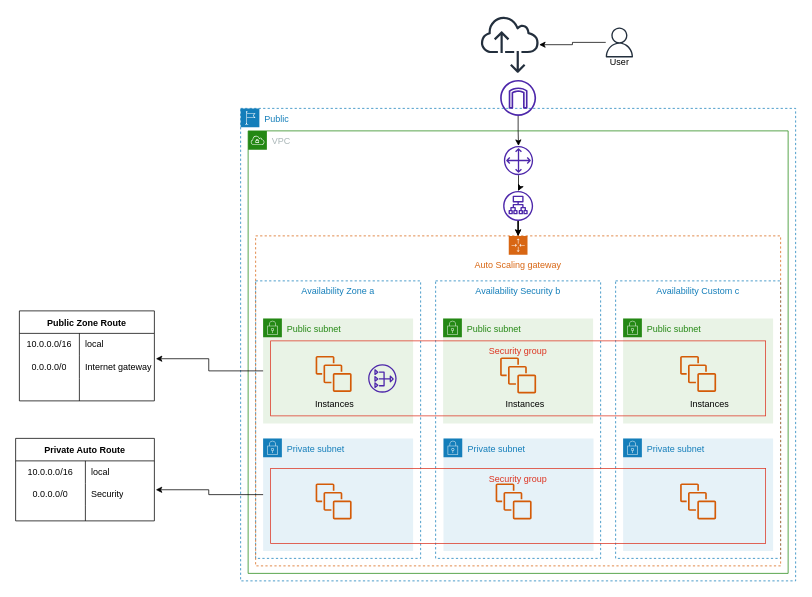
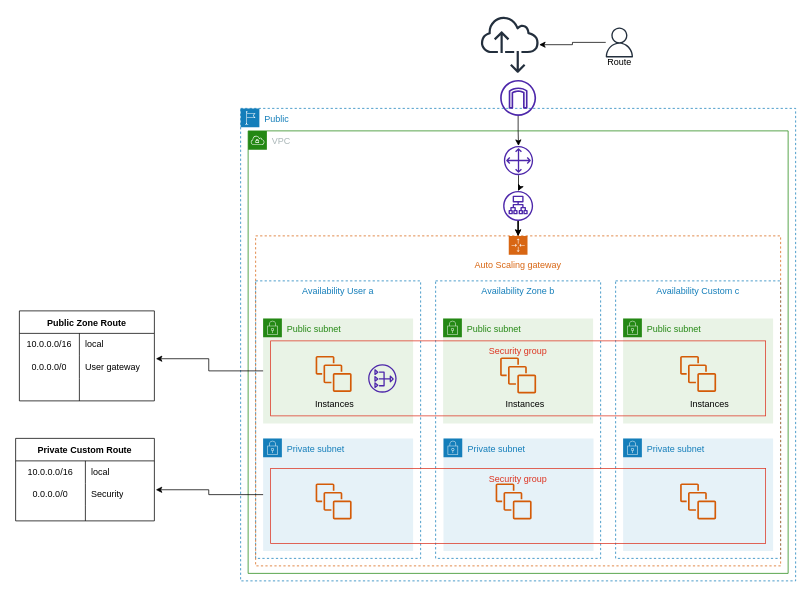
  <mxCell id="0" />
  <mxCell id="1" parent="0" />
  <mxCell id="2" value="Public" style="points=[[0,0],[0.25,0],[0.5,0],[0.75,0],[1,0],[1,0.25],[1,0.5],[1,0.75],[1,1],[0.75,1],[0.5,1],[0.25,1],[0,1],[0,0.75],[0,0.5],[0,0.25]];outlineConnect=0;gradientColor=none;html=1;whiteSpace=wrap;fontSize=12;fontStyle=0;container=1;pointerEvents=0;collapsible=0;recursiveResize=0;shape=mxgraph.aws4.group;grIcon=mxgraph.aws4.group_region;strokeColor=#147EBA;fillColor=none;verticalAlign=top;align=left;spacingLeft=30;fontColor=#147EBA;dashed=1;" parent="1" vertex="1"><mxGeometry x="320" y="144" width="740" height="630" as="geometry" /></mxCell>
  <mxCell id="3" value="VPC" style="points=[[0,0],[0.25,0],[0.5,0],[0.75,0],[1,0],[1,0.25],[1,0.5],[1,0.75],[1,1],[0.75,1],[0.5,1],[0.25,1],[0,1],[0,0.75],[0,0.5],[0,0.25]];outlineConnect=0;gradientColor=none;html=1;whiteSpace=wrap;fontSize=12;fontStyle=0;container=1;pointerEvents=0;collapsible=0;recursiveResize=0;shape=mxgraph.aws4.group;grIcon=mxgraph.aws4.group_vpc;strokeColor=#248814;fillColor=none;verticalAlign=top;align=left;spacingLeft=30;fontColor=#AAB7B8;dashed=0;" parent="1" vertex="1"><mxGeometry x="330" y="174" width="720" height="590" as="geometry" /></mxCell>
- <mxCell id="4" value="Availability Zone a" style="fillColor=none;strokeColor=#147EBA;dashed=1;verticalAlign=top;fontStyle=0;fontColor=#147EBA;" parent="3" vertex="1"><mxGeometry x="10" y="200" width="220" height="370" as="geometry" /></mxCell>
+ <mxCell id="4" value="Availability User a" style="fillColor=none;strokeColor=#147EBA;dashed=1;verticalAlign=top;fontStyle=0;fontColor=#147EBA;" parent="3" vertex="1"><mxGeometry x="10" y="200" width="220" height="370" as="geometry" /></mxCell>
  <mxCell id="5" value="Availability Custom c" style="fillColor=none;strokeColor=#147EBA;dashed=1;verticalAlign=top;fontStyle=0;fontColor=#147EBA;" parent="3" vertex="1"><mxGeometry x="490" y="200" width="220" height="370" as="geometry" /></mxCell>
- <mxCell id="6" value="Availability Security b" style="fillColor=none;strokeColor=#147EBA;dashed=1;verticalAlign=top;fontStyle=0;fontColor=#147EBA;" parent="3" vertex="1"><mxGeometry x="250" y="200" width="220" height="370" as="geometry" /></mxCell>
+ <mxCell id="6" value="Availability Zone b" style="fillColor=none;strokeColor=#147EBA;dashed=1;verticalAlign=top;fontStyle=0;fontColor=#147EBA;" parent="3" vertex="1"><mxGeometry x="250" y="200" width="220" height="370" as="geometry" /></mxCell>
  <mxCell id="7" style="edgeStyle=orthogonalEdgeStyle;rounded=0;orthogonalLoop=1;jettySize=auto;html=1;" parent="3" source="8" target="9" edge="1"><mxGeometry relative="1" as="geometry" /></mxCell>
  <mxCell id="8" value="" style="sketch=0;outlineConnect=0;fontColor=#232F3E;gradientColor=none;fillColor=#4D27AA;strokeColor=none;dashed=0;verticalLabelPosition=bottom;verticalAlign=top;align=center;html=1;fontSize=12;fontStyle=0;aspect=fixed;pointerEvents=1;shape=mxgraph.aws4.application_load_balancer;" parent="3" vertex="1"><mxGeometry x="340" y="80" width="40" height="40" as="geometry" /></mxCell>
  <mxCell id="9" value="Auto Scaling gateway" style="points=[[0,0],[0.25,0],[0.5,0],[0.75,0],[1,0],[1,0.25],[1,0.5],[1,0.75],[1,1],[0.75,1],[0.5,1],[0.25,1],[0,1],[0,0.75],[0,0.5],[0,0.25]];outlineConnect=0;gradientColor=none;html=1;whiteSpace=wrap;fontSize=12;fontStyle=0;container=1;pointerEvents=0;collapsible=0;recursiveResize=0;shape=mxgraph.aws4.groupCenter;grIcon=mxgraph.aws4.group_auto_scaling_group;grStroke=1;strokeColor=#D86613;fillColor=none;verticalAlign=top;align=center;fontColor=#D86613;dashed=1;spacingTop=25;" parent="3" vertex="1"><mxGeometry x="10" y="140" width="700" height="440" as="geometry" /></mxCell>
  <mxCell id="10" value="Private subnet" style="points=[[0,0],[0.25,0],[0.5,0],[0.75,0],[1,0],[1,0.25],[1,0.5],[1,0.75],[1,1],[0.75,1],[0.5,1],[0.25,1],[0,1],[0,0.75],[0,0.5],[0,0.25]];outlineConnect=0;gradientColor=none;html=1;whiteSpace=wrap;fontSize=12;fontStyle=0;container=1;pointerEvents=0;collapsible=0;recursiveResize=0;shape=mxgraph.aws4.group;grIcon=mxgraph.aws4.group_security_group;grStroke=0;strokeColor=#147EBA;fillColor=#E6F2F8;verticalAlign=top;align=left;spacingLeft=30;fontColor=#147EBA;dashed=0;" parent="9" vertex="1"><mxGeometry x="250.5" y="270" width="200" height="150" as="geometry" /></mxCell>
  <mxCell id="11" value="" style="sketch=0;outlineConnect=0;fontColor=#232F3E;gradientColor=none;fillColor=#D45B07;strokeColor=none;dashed=0;verticalLabelPosition=bottom;verticalAlign=top;align=center;html=1;fontSize=12;fontStyle=0;aspect=fixed;pointerEvents=1;shape=mxgraph.aws4.instances;" parent="10" vertex="1"><mxGeometry x="69.5" y="60" width="48" height="48" as="geometry" /></mxCell>
  <mxCell id="12" value="Public subnet" style="points=[[0,0],[0.25,0],[0.5,0],[0.75,0],[1,0],[1,0.25],[1,0.5],[1,0.75],[1,1],[0.75,1],[0.5,1],[0.25,1],[0,1],[0,0.75],[0,0.5],[0,0.25]];outlineConnect=0;gradientColor=none;html=1;whiteSpace=wrap;fontSize=12;fontStyle=0;container=1;pointerEvents=0;collapsible=0;recursiveResize=0;shape=mxgraph.aws4.group;grIcon=mxgraph.aws4.group_security_group;grStroke=0;strokeColor=#248814;fillColor=#E9F3E6;verticalAlign=top;align=left;spacingLeft=30;fontColor=#248814;dashed=0;" parent="3" vertex="1"><mxGeometry x="20" y="250" width="200" height="140" as="geometry" /></mxCell>
  <mxCell id="13" value="Public subnet" style="points=[[0,0],[0.25,0],[0.5,0],[0.75,0],[1,0],[1,0.25],[1,0.5],[1,0.75],[1,1],[0.75,1],[0.5,1],[0.25,1],[0,1],[0,0.75],[0,0.5],[0,0.25]];outlineConnect=0;gradientColor=none;html=1;whiteSpace=wrap;fontSize=12;fontStyle=0;container=1;pointerEvents=0;collapsible=0;recursiveResize=0;shape=mxgraph.aws4.group;grIcon=mxgraph.aws4.group_security_group;grStroke=0;strokeColor=#248814;fillColor=#E9F3E6;verticalAlign=top;align=left;spacingLeft=30;fontColor=#248814;dashed=0;" parent="3" vertex="1"><mxGeometry x="500" y="250" width="200" height="140" as="geometry" /></mxCell>
  <mxCell id="14" value="" style="sketch=0;outlineConnect=0;fontColor=#232F3E;gradientColor=none;fillColor=#D45B07;strokeColor=none;dashed=0;verticalLabelPosition=bottom;verticalAlign=top;align=center;html=1;fontSize=12;fontStyle=0;aspect=fixed;pointerEvents=1;shape=mxgraph.aws4.instances;" parent="13" vertex="1"><mxGeometry x="76" y="50" width="48" height="48" as="geometry" /></mxCell>
  <mxCell id="15" value="Public subnet" style="points=[[0,0],[0.25,0],[0.5,0],[0.75,0],[1,0],[1,0.25],[1,0.5],[1,0.75],[1,1],[0.75,1],[0.5,1],[0.25,1],[0,1],[0,0.75],[0,0.5],[0,0.25]];outlineConnect=0;gradientColor=none;html=1;whiteSpace=wrap;fontSize=12;fontStyle=0;container=1;pointerEvents=0;collapsible=0;recursiveResize=0;shape=mxgraph.aws4.group;grIcon=mxgraph.aws4.group_security_group;grStroke=0;strokeColor=#248814;fillColor=#E9F3E6;verticalAlign=top;align=left;spacingLeft=30;fontColor=#248814;dashed=0;" parent="3" vertex="1"><mxGeometry x="260" y="250" width="200" height="140" as="geometry" /></mxCell>
  <mxCell id="16" value="" style="sketch=0;outlineConnect=0;fontColor=#232F3E;gradientColor=none;fillColor=#D45B07;strokeColor=none;dashed=0;verticalLabelPosition=bottom;verticalAlign=top;align=center;html=1;fontSize=12;fontStyle=0;aspect=fixed;pointerEvents=1;shape=mxgraph.aws4.instances;" parent="15" vertex="1"><mxGeometry x="76" y="52" width="48" height="48" as="geometry" /></mxCell>
  <mxCell id="17" value="" style="endArrow=classic;html=1;rounded=0;entryX=0.5;entryY=0;entryDx=0;entryDy=0;" parent="3" source="8" target="9" edge="1"><mxGeometry width="50" height="50" relative="1" as="geometry"><mxPoint x="380" y="100" as="sourcePoint" /><mxPoint x="430" y="50" as="targetPoint" /></mxGeometry></mxCell>
  <mxCell id="18" value="" style="sketch=0;outlineConnect=0;fontColor=#232F3E;gradientColor=none;fillColor=#D45B07;strokeColor=none;dashed=0;verticalLabelPosition=bottom;verticalAlign=top;align=center;html=1;fontSize=12;fontStyle=0;aspect=fixed;pointerEvents=1;shape=mxgraph.aws4.instances;" parent="3" vertex="1"><mxGeometry x="90" y="300" width="48" height="48" as="geometry" /></mxCell>
  <mxCell id="19" value="" style="edgeStyle=orthogonalEdgeStyle;rounded=0;orthogonalLoop=1;jettySize=auto;html=1;" parent="3" source="20" target="8" edge="1"><mxGeometry relative="1" as="geometry" /></mxCell>
  <mxCell id="20" value="" style="sketch=0;outlineConnect=0;fontColor=#232F3E;gradientColor=none;fillColor=#4D27AA;strokeColor=none;dashed=0;verticalLabelPosition=bottom;verticalAlign=top;align=center;html=1;fontSize=12;fontStyle=0;aspect=fixed;pointerEvents=1;shape=mxgraph.aws4.customer_gateway;" parent="3" vertex="1"><mxGeometry x="341" y="20" width="39" height="39" as="geometry" /></mxCell>
  <mxCell id="21" value="Private subnet" style="points=[[0,0],[0.25,0],[0.5,0],[0.75,0],[1,0],[1,0.25],[1,0.5],[1,0.75],[1,1],[0.75,1],[0.5,1],[0.25,1],[0,1],[0,0.75],[0,0.5],[0,0.25]];outlineConnect=0;gradientColor=none;html=1;whiteSpace=wrap;fontSize=12;fontStyle=0;container=1;pointerEvents=0;collapsible=0;recursiveResize=0;shape=mxgraph.aws4.group;grIcon=mxgraph.aws4.group_security_group;grStroke=0;strokeColor=#147EBA;fillColor=#E6F2F8;verticalAlign=top;align=left;spacingLeft=30;fontColor=#147EBA;dashed=0;" parent="3" vertex="1"><mxGeometry x="20" y="410" width="200" height="150" as="geometry" /></mxCell>
  <mxCell id="22" value="Private subnet" style="points=[[0,0],[0.25,0],[0.5,0],[0.75,0],[1,0],[1,0.25],[1,0.5],[1,0.75],[1,1],[0.75,1],[0.5,1],[0.25,1],[0,1],[0,0.75],[0,0.5],[0,0.25]];outlineConnect=0;gradientColor=none;html=1;whiteSpace=wrap;fontSize=12;fontStyle=0;container=1;pointerEvents=0;collapsible=0;recursiveResize=0;shape=mxgraph.aws4.group;grIcon=mxgraph.aws4.group_security_group;grStroke=0;strokeColor=#147EBA;fillColor=#E6F2F8;verticalAlign=top;align=left;spacingLeft=30;fontColor=#147EBA;dashed=0;" parent="3" vertex="1"><mxGeometry x="500" y="410" width="200" height="150" as="geometry" /></mxCell>
  <mxCell id="23" value="" style="sketch=0;outlineConnect=0;fontColor=#232F3E;gradientColor=none;fillColor=#D45B07;strokeColor=none;dashed=0;verticalLabelPosition=bottom;verticalAlign=top;align=center;html=1;fontSize=12;fontStyle=0;aspect=fixed;pointerEvents=1;shape=mxgraph.aws4.instances;" parent="22" vertex="1"><mxGeometry x="76" y="60" width="48" height="48" as="geometry" /></mxCell>
  <mxCell id="24" value="" style="sketch=0;outlineConnect=0;fontColor=#232F3E;gradientColor=none;fillColor=#D45B07;strokeColor=none;dashed=0;verticalLabelPosition=bottom;verticalAlign=top;align=center;html=1;fontSize=12;fontStyle=0;aspect=fixed;pointerEvents=1;shape=mxgraph.aws4.instances;" parent="3" vertex="1"><mxGeometry x="90" y="470" width="48" height="48" as="geometry" /></mxCell>
  <mxCell id="25" value="Security group" style="fillColor=none;strokeColor=#DD3522;verticalAlign=top;fontStyle=0;fontColor=#DD3522;" parent="3" vertex="1"><mxGeometry x="30" y="450" width="660" height="100" as="geometry" /></mxCell>
  <mxCell id="26" value="" style="edgeStyle=orthogonalEdgeStyle;rounded=0;orthogonalLoop=1;jettySize=auto;html=1;" parent="1" source="27" target="36" edge="1"><mxGeometry relative="1" as="geometry" /></mxCell>
  <mxCell id="27" value="" style="sketch=0;outlineConnect=0;fontColor=#232F3E;gradientColor=none;fillColor=#232F3D;strokeColor=none;dashed=0;verticalLabelPosition=bottom;verticalAlign=top;align=center;html=1;fontSize=12;fontStyle=0;aspect=fixed;pointerEvents=1;shape=mxgraph.aws4.user;" parent="1" vertex="1"><mxGeometry x="805" y="36" width="40" height="40" as="geometry" /></mxCell>
- <mxCell id="28" value="User" style="text;html=1;align=center;verticalAlign=middle;resizable=0;points=[];autosize=1;strokeColor=none;fillColor=none;" parent="1" vertex="1"><mxGeometry x="800" y="68" width="50" height="30" as="geometry" /></mxCell>
+ <mxCell id="28" value="Route" style="text;html=1;align=center;verticalAlign=middle;resizable=0;points=[];autosize=1;strokeColor=none;fillColor=none;" parent="1" vertex="1"><mxGeometry x="800" y="68" width="50" height="30" as="geometry" /></mxCell>
  <mxCell id="29" value="Security group" style="fillColor=none;strokeColor=#DD3522;verticalAlign=top;fontStyle=0;fontColor=#DD3522;" parent="1" vertex="1"><mxGeometry x="360" y="454" width="660" height="100" as="geometry" /></mxCell>
  <mxCell id="30" style="edgeStyle=none;rounded=0;orthogonalLoop=1;jettySize=auto;html=1;exitX=0.5;exitY=0;exitDx=0;exitDy=0;" parent="1" source="29" target="29" edge="1"><mxGeometry relative="1" as="geometry" /></mxCell>
  <mxCell id="31" value="Instances" style="text;html=1;align=center;verticalAlign=middle;resizable=0;points=[];autosize=1;strokeColor=none;fillColor=none;" parent="1" vertex="1"><mxGeometry x="410" y="524" width="70" height="30" as="geometry" /></mxCell>
  <mxCell id="32" value="Instances" style="text;html=1;align=center;verticalAlign=middle;resizable=0;points=[];autosize=1;strokeColor=none;fillColor=none;" parent="1" vertex="1"><mxGeometry x="910" y="524" width="70" height="30" as="geometry" /></mxCell>
  <mxCell id="33" value="Instances" style="text;html=1;align=center;verticalAlign=middle;resizable=0;points=[];autosize=1;strokeColor=none;fillColor=none;" parent="1" vertex="1"><mxGeometry x="664" y="524" width="70" height="30" as="geometry" /></mxCell>
  <mxCell id="34" value="" style="edgeStyle=orthogonalEdgeStyle;rounded=0;orthogonalLoop=1;jettySize=auto;html=1;" parent="1" source="35" target="20" edge="1"><mxGeometry relative="1" as="geometry"><Array as="points" /></mxGeometry></mxCell>
  <mxCell id="35" value="" style="sketch=0;outlineConnect=0;fontColor=#232F3E;gradientColor=none;fillColor=#4D27AA;strokeColor=none;dashed=0;verticalLabelPosition=bottom;verticalAlign=top;align=center;html=1;fontSize=12;fontStyle=0;aspect=fixed;pointerEvents=1;shape=mxgraph.aws4.internet_gateway;" parent="1" vertex="1"><mxGeometry x="666" y="106" width="48" height="48" as="geometry" /></mxCell>
  <mxCell id="36" value="" style="sketch=0;outlineConnect=0;fontColor=#232F3E;gradientColor=none;fillColor=#232F3D;strokeColor=none;dashed=0;verticalLabelPosition=bottom;verticalAlign=top;align=center;html=1;fontSize=12;fontStyle=0;aspect=fixed;pointerEvents=1;shape=mxgraph.aws4.internet_alt2;" parent="1" vertex="1"><mxGeometry x="640" y="20" width="78" height="78" as="geometry" /></mxCell>
  <mxCell id="37" value="Public Zone Route" style="shape=table;startSize=30;container=1;collapsible=0;childLayout=tableLayout;fixedRows=1;rowLines=0;fontStyle=1;" parent="1" vertex="1"><mxGeometry x="25" y="414" width="180" height="120" as="geometry" /></mxCell>
  <mxCell id="38" value="" style="shape=tableRow;horizontal=0;startSize=0;swimlaneHead=0;swimlaneBody=0;top=0;left=0;bottom=0;right=0;collapsible=0;dropTarget=0;fillColor=none;points=[[0,0.5],[1,0.5]];portConstraint=eastwest;" parent="37" vertex="1"><mxGeometry y="30" width="180" height="30" as="geometry" /></mxCell>
  <mxCell id="39" value="10.0.0.0/16" style="shape=partialRectangle;html=1;whiteSpace=wrap;connectable=0;fillColor=none;top=0;left=0;bottom=0;right=0;overflow=hidden;pointerEvents=1;" parent="38" vertex="1"><mxGeometry width="80" height="30" as="geometry"><mxRectangle width="80" height="30" as="alternateBounds" /></mxGeometry></mxCell>
  <mxCell id="40" value="local" style="shape=partialRectangle;html=1;whiteSpace=wrap;connectable=0;fillColor=none;top=0;left=0;bottom=0;right=0;align=left;spacingLeft=6;overflow=hidden;" parent="38" vertex="1"><mxGeometry x="80" width="100" height="30" as="geometry"><mxRectangle width="100" height="30" as="alternateBounds" /></mxGeometry></mxCell>
  <mxCell id="41" value="" style="shape=tableRow;horizontal=0;startSize=0;swimlaneHead=0;swimlaneBody=0;top=0;left=0;bottom=0;right=0;collapsible=0;dropTarget=0;fillColor=none;points=[[0,0.5],[1,0.5]];portConstraint=eastwest;" parent="37" vertex="1"><mxGeometry y="60" width="180" height="30" as="geometry" /></mxCell>
  <mxCell id="42" value="0.0.0.0/0" style="shape=partialRectangle;html=1;whiteSpace=wrap;connectable=0;fillColor=none;top=0;left=0;bottom=0;right=0;overflow=hidden;" parent="41" vertex="1"><mxGeometry width="80" height="30" as="geometry"><mxRectangle width="80" height="30" as="alternateBounds" /></mxGeometry></mxCell>
- <mxCell id="43" value="Internet gateway" style="shape=partialRectangle;html=1;whiteSpace=wrap;connectable=0;fillColor=none;top=0;left=0;bottom=0;right=0;align=left;spacingLeft=6;overflow=hidden;" parent="41" vertex="1"><mxGeometry x="80" width="100" height="30" as="geometry"><mxRectangle width="100" height="30" as="alternateBounds" /></mxGeometry></mxCell>
+ <mxCell id="43" value="User gateway" style="shape=partialRectangle;html=1;whiteSpace=wrap;connectable=0;fillColor=none;top=0;left=0;bottom=0;right=0;align=left;spacingLeft=6;overflow=hidden;" parent="41" vertex="1"><mxGeometry x="80" width="100" height="30" as="geometry"><mxRectangle width="100" height="30" as="alternateBounds" /></mxGeometry></mxCell>
  <mxCell id="44" value="" style="shape=tableRow;horizontal=0;startSize=0;swimlaneHead=0;swimlaneBody=0;top=0;left=0;bottom=0;right=0;collapsible=0;dropTarget=0;fillColor=none;points=[[0,0.5],[1,0.5]];portConstraint=eastwest;" parent="37" vertex="1"><mxGeometry y="90" width="180" height="30" as="geometry" /></mxCell>
  <mxCell id="45" value="" style="shape=partialRectangle;html=1;whiteSpace=wrap;connectable=0;fillColor=none;top=0;left=0;bottom=0;right=0;overflow=hidden;" parent="44" vertex="1"><mxGeometry width="80" height="30" as="geometry"><mxRectangle width="80" height="30" as="alternateBounds" /></mxGeometry></mxCell>
  <mxCell id="46" value="" style="shape=partialRectangle;html=1;whiteSpace=wrap;connectable=0;fillColor=none;top=0;left=0;bottom=0;right=0;align=left;spacingLeft=6;overflow=hidden;" parent="44" vertex="1"><mxGeometry x="80" width="100" height="30" as="geometry"><mxRectangle width="100" height="30" as="alternateBounds" /></mxGeometry></mxCell>
  <mxCell id="47" style="edgeStyle=orthogonalEdgeStyle;rounded=0;orthogonalLoop=1;jettySize=auto;html=1;entryX=1.011;entryY=0.127;entryDx=0;entryDy=0;entryPerimeter=0;" parent="1" source="12" target="41" edge="1"><mxGeometry relative="1" as="geometry"><mxPoint x="220" y="499" as="targetPoint" /></mxGeometry></mxCell>
  <mxCell id="48" value="" style="sketch=0;outlineConnect=0;fontColor=#232F3E;gradientColor=none;fillColor=#4D27AA;strokeColor=none;dashed=0;verticalLabelPosition=bottom;verticalAlign=top;align=center;html=1;fontSize=12;fontStyle=0;aspect=fixed;pointerEvents=1;shape=mxgraph.aws4.nat_gateway;" parent="1" vertex="1"><mxGeometry x="490" y="485" width="38" height="38" as="geometry" /></mxCell>
- <mxCell id="49" value="Private Auto Route" style="shape=table;startSize=30;container=1;collapsible=0;childLayout=tableLayout;fixedRows=1;rowLines=0;fontStyle=1;" parent="1" vertex="1"><mxGeometry x="20" y="584" width="185" height="110" as="geometry" /></mxCell>
+ <mxCell id="49" value="Private Custom Route" style="shape=table;startSize=30;container=1;collapsible=0;childLayout=tableLayout;fixedRows=1;rowLines=0;fontStyle=1;" parent="1" vertex="1"><mxGeometry x="20" y="584" width="185" height="110" as="geometry" /></mxCell>
  <mxCell id="50" value="" style="shape=tableRow;horizontal=0;startSize=0;swimlaneHead=0;swimlaneBody=0;top=0;left=0;bottom=0;right=0;collapsible=0;dropTarget=0;fillColor=none;points=[[0,0.5],[1,0.5]];portConstraint=eastwest;" parent="49" vertex="1"><mxGeometry y="30" width="185" height="30" as="geometry" /></mxCell>
  <mxCell id="51" value="10.0.0.0/16" style="shape=partialRectangle;html=1;whiteSpace=wrap;connectable=0;fillColor=none;top=0;left=0;bottom=0;right=0;overflow=hidden;pointerEvents=1;" parent="50" vertex="1"><mxGeometry width="93" height="30" as="geometry"><mxRectangle width="93" height="30" as="alternateBounds" /></mxGeometry></mxCell>
  <mxCell id="52" value="local" style="shape=partialRectangle;html=1;whiteSpace=wrap;connectable=0;fillColor=none;top=0;left=0;bottom=0;right=0;align=left;spacingLeft=6;overflow=hidden;" parent="50" vertex="1"><mxGeometry x="93" width="92" height="30" as="geometry"><mxRectangle width="92" height="30" as="alternateBounds" /></mxGeometry></mxCell>
  <mxCell id="53" value="" style="shape=tableRow;horizontal=0;startSize=0;swimlaneHead=0;swimlaneBody=0;top=0;left=0;bottom=0;right=0;collapsible=0;dropTarget=0;fillColor=none;points=[[0,0.5],[1,0.5]];portConstraint=eastwest;" parent="49" vertex="1"><mxGeometry y="60" width="185" height="30" as="geometry" /></mxCell>
  <mxCell id="54" value="0.0.0.0/0" style="shape=partialRectangle;html=1;whiteSpace=wrap;connectable=0;fillColor=none;top=0;left=0;bottom=0;right=0;overflow=hidden;" parent="53" vertex="1"><mxGeometry width="93" height="30" as="geometry"><mxRectangle width="93" height="30" as="alternateBounds" /></mxGeometry></mxCell>
  <mxCell id="55" value="Security" style="shape=partialRectangle;html=1;whiteSpace=wrap;connectable=0;fillColor=none;top=0;left=0;bottom=0;right=0;align=left;spacingLeft=6;overflow=hidden;" parent="53" vertex="1"><mxGeometry x="93" width="92" height="30" as="geometry"><mxRectangle width="92" height="30" as="alternateBounds" /></mxGeometry></mxCell>
  <mxCell id="56" value="" style="shape=tableRow;horizontal=0;startSize=0;swimlaneHead=0;swimlaneBody=0;top=0;left=0;bottom=0;right=0;collapsible=0;dropTarget=0;fillColor=none;points=[[0,0.5],[1,0.5]];portConstraint=eastwest;" parent="49" vertex="1"><mxGeometry y="90" width="185" height="20" as="geometry" /></mxCell>
  <mxCell id="57" value="" style="shape=partialRectangle;html=1;whiteSpace=wrap;connectable=0;fillColor=none;top=0;left=0;bottom=0;right=0;overflow=hidden;" parent="56" vertex="1"><mxGeometry width="93" height="20" as="geometry"><mxRectangle width="93" height="20" as="alternateBounds" /></mxGeometry></mxCell>
  <mxCell id="58" value="" style="shape=partialRectangle;html=1;whiteSpace=wrap;connectable=0;fillColor=none;top=0;left=0;bottom=0;right=0;align=left;spacingLeft=6;overflow=hidden;" parent="56" vertex="1"><mxGeometry x="93" width="92" height="20" as="geometry"><mxRectangle width="92" height="20" as="alternateBounds" /></mxGeometry></mxCell>
  <mxCell id="59" style="edgeStyle=orthogonalEdgeStyle;rounded=0;orthogonalLoop=1;jettySize=auto;html=1;entryX=1.01;entryY=0.284;entryDx=0;entryDy=0;entryPerimeter=0;" parent="1" source="21" target="53" edge="1"><mxGeometry relative="1" as="geometry" /></mxCell>
